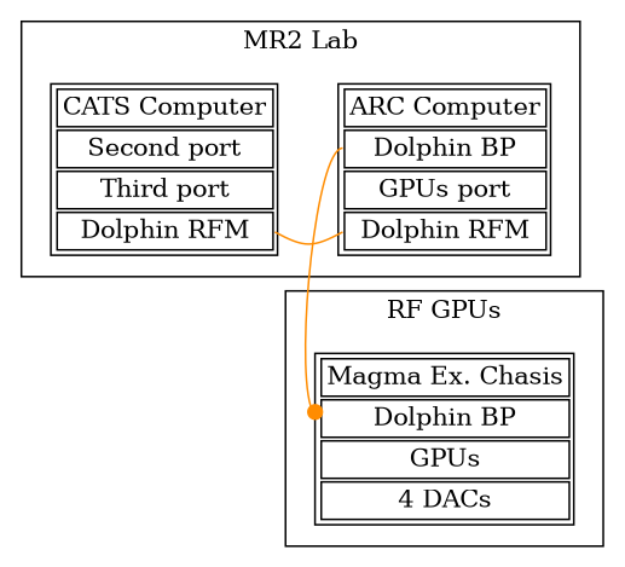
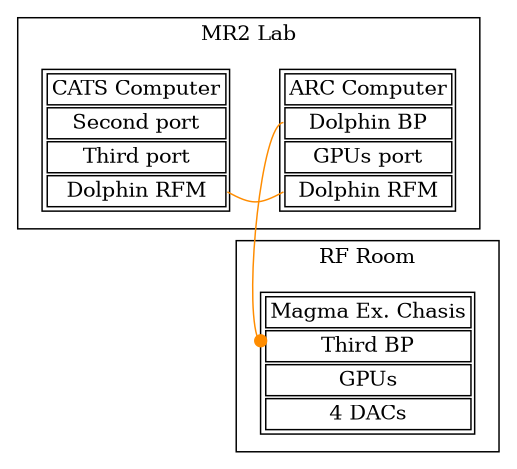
  digraph {
    node [shape=plaintext]
    edge [color=darkorange headport=port_1 tailport=port_3]
    n1 [label=<         <table>         <tr><td colspan="1">CATS Computer</td></tr>         <tr><td port='port_1'>Second port</td></tr>         <tr><td port='port_2'>Third port</td></tr>         <tr><td port='port_3'>Dolphin RFM</td></tr>         </table>         >]
    n2 [label=<         <table>         <tr><td colspan="1">ARC Computer</td></tr>         <tr><td port='port_3'>Dolphin BP</td></tr>         <tr><td port='port_2'>GPUs port</td></tr>         <tr><td port='port_1'>Dolphin RFM</td></tr>         </table>         >]
-   n3 [label=<         <table>         <tr><td colspan="1">Magma Ex. Chasis</td></tr>         <tr><td port='port_1'>Dolphin BP</td></tr>         <tr><td port='port_3'>GPUs</td></tr>         <tr><td port='port_2'>4 DACs</td></tr>         </table>         >]
+   n3 [label=<         <table>         <tr><td colspan="1">Magma Ex. Chasis</td></tr>         <tr><td port='port_1'>Third BP</td></tr>         <tr><td port='port_3'>GPUs</td></tr>         <tr><td port='port_2'>4 DACs</td></tr>         </table>         >]
    subgraph cluster_1 {
      label="MR2 Lab"
      subgraph sub_2 {
        label="MR2 Lab"
        rank=same
        n1
        n2
      }
    }
    subgraph cluster_3 {
-     label="RF GPUs"
+     label="RF Room"
      n3
    }
    n1 -> n2 [dir=both]
    n2 -> n3 [arrowhead=dot]
  }
